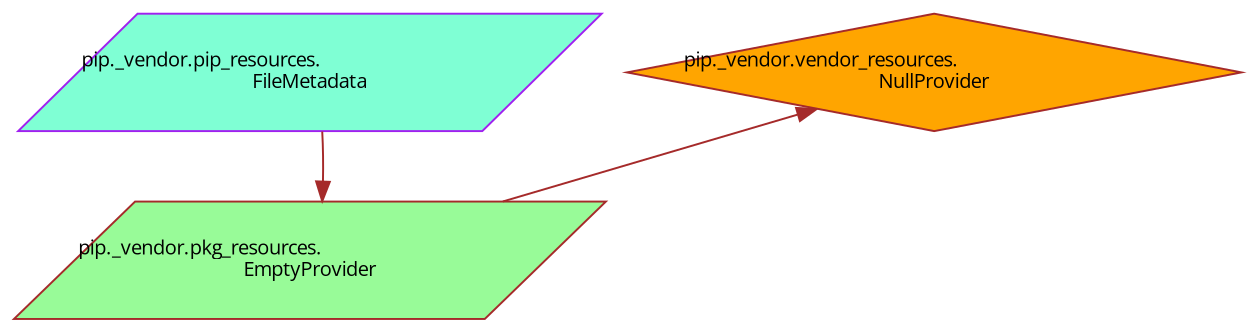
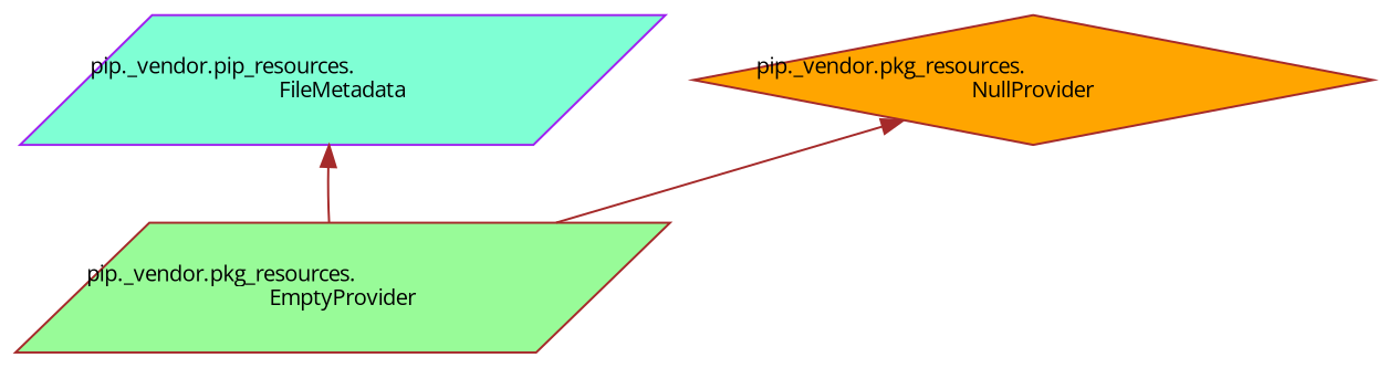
  digraph {
    fontname="Open Sans"
    node [color=brown fontname="Open Sans" fontsize=10 shape=parallelogram style=filled]
    edge [color=brown dir=back fontname="Open Sans" fontsize=10 labelfontname=Helvetica labelfontsize=10 style=solid]
    n1 [color=purple fillcolor=aquamarine fontcolor=black height=0.2 label="pip._vendor.pip_resources.\lFileMetadata" width=0.4]
    n2 [fillcolor=palegreen height=0.2 label="pip._vendor.pkg_resources.\lEmptyProvider" width=0.4]
-   n3 [fillcolor=orange height=0.2 label="pip._vendor.vendor_resources.\lNullProvider" shape=diamond width=0.4]
-   n2 -> n1
+   n3 [fillcolor=orange height=0.2 label="pip._vendor.pkg_resources.\lNullProvider" shape=diamond width=0.4]
+   n1 -> n2
    n3 -> n2
  }
